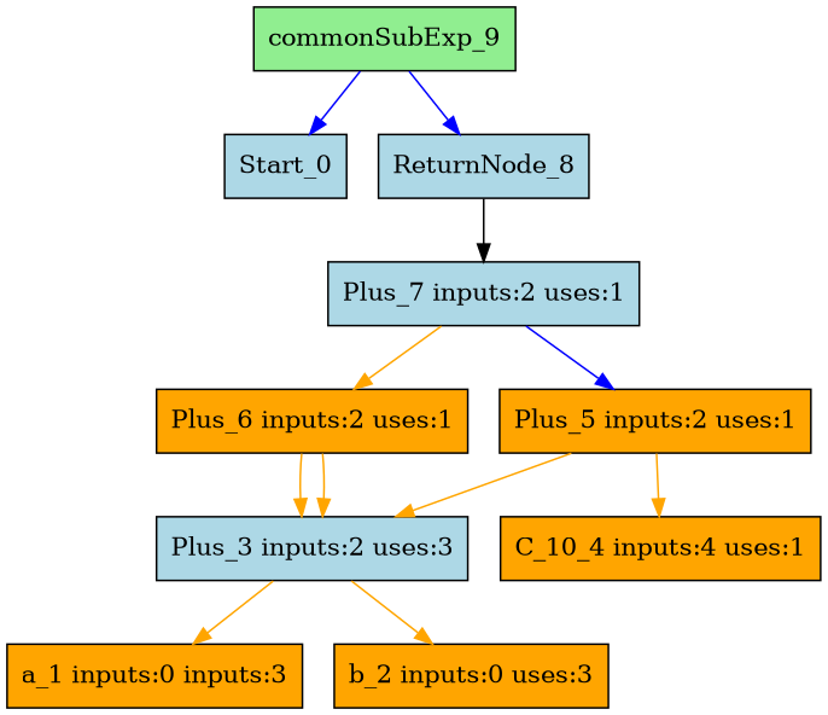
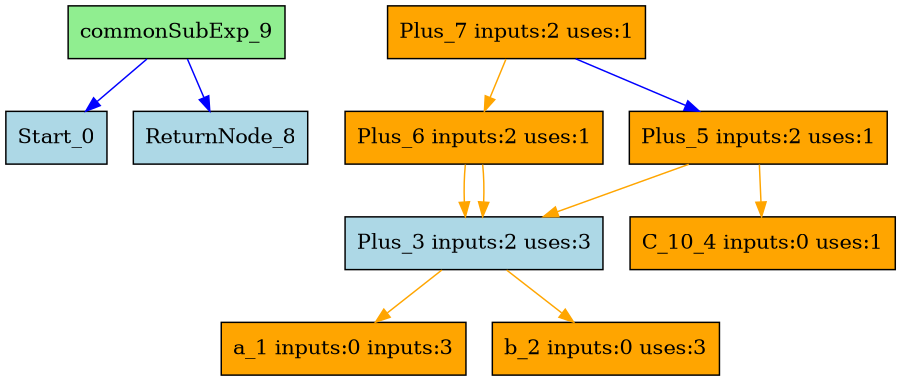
  digraph {
    node [color=black fillcolor=orange shape=box style=filled]
    edge [color=orange]
    n1 [fillcolor=lightblue label=Start_0]
    n2 [fillcolor=lightblue label=ReturnNode_8]
-   n3 [fillcolor=lightblue label="Plus_7 inputs:2 uses:1"]
+   n3 [label="Plus_7 inputs:2 uses:1"]
    n4 [label="a_1 inputs:0 inputs:3"]
    n5 [label="b_2 inputs:0 uses:3"]
    n6 [fillcolor=lightblue label="Plus_3 inputs:2 uses:3"]
-   n7 [label="C_10_4 inputs:4 uses:1"]
+   n7 [label="C_10_4 inputs:0 uses:1"]
    n8 [label="Plus_5 inputs:2 uses:1"]
    n9 [label="Plus_6 inputs:2 uses:1"]
    n10 [fillcolor=lightgreen label=commonSubExp_9]
-   n2 -> n3 [color=""]
    n3 -> n8 [color=blue]
    n3 -> n9
    n6 -> n4
    n6 -> n5
    n8 -> n6
    n8 -> n7
    n9 -> n6
    n9 -> n6
    n10 -> n1 [color=blue]
    n10 -> n2 [color=blue]
  }
